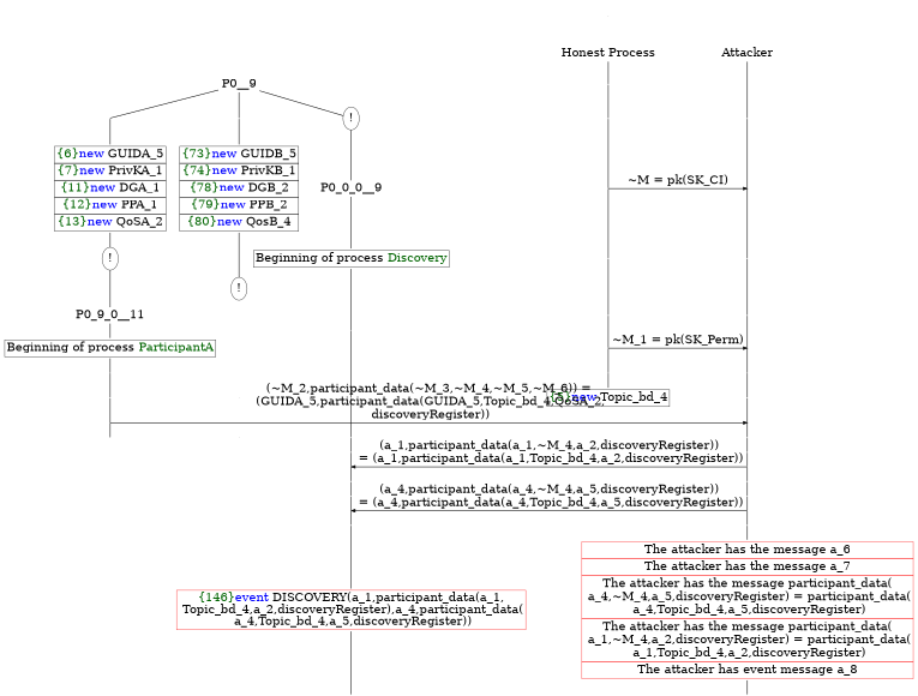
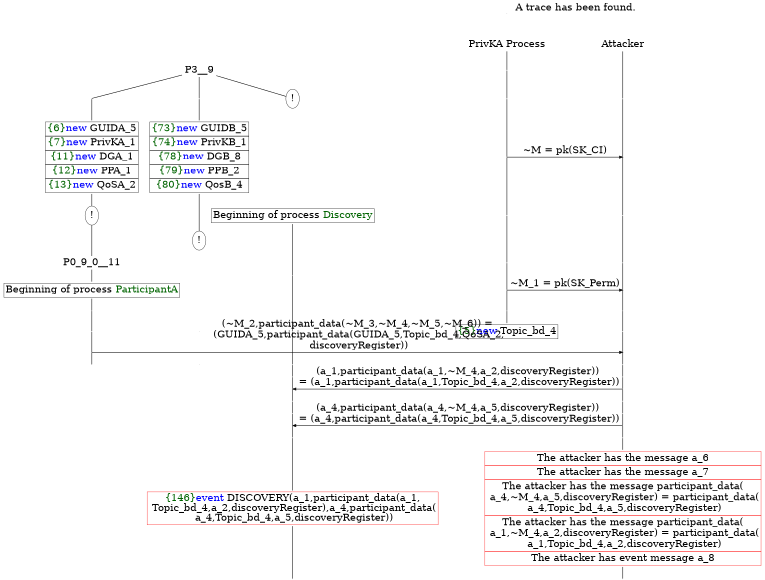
  digraph {
    ordering=out
    node [fontsize=30 shape=point]
    edge [arrowhead=none fontsize=30 penwidth=1.6 weight=100]
-   n1 [height=0 label="Honest Process" shape=plaintext width=0]
+   n1 [height=0 label="PrivKA Process" shape=plaintext width=0]
    n2 [height=0 label=Attacker shape=plaintext width=0]
    P0__2 [height=0 width=0]
    P__1 [height=0 width=0]
    P0__3 [height=0 width=0]
    P__2 [height=0 width=0]
    P0__4 [height=0 width=0]
    P__3 [height=0 width=0]
    P0__5 [height=0 width=0]
    P__4 [height=0 width=0]
    P0__6 [height=0 width=0]
    P__5 [height=0 width=0]
    P0__7 [height=0 width=0]
    P__6 [height=0 width=0]
    P0_2__9 [height=0 width=0]
    P0_1__9 [height=0 width=0]
    n17 [height=0 label="!" shape=ellipse width=0]
    P0_2_0__14 [height=0 width=0]
    P0_1__12 [height=0 style=invisible width=0]
    P0_0_0__12 [height=0 width=0]
    P__7 [height=0 width=0]
    P0_2_0__15 [height=0 width=0]
    P__8 [height=0 width=0]
    P0_2_0__16 [height=0 width=0]
    P0_1__13 [height=0 style=invisible width=0]
    P0_0_0__13 [height=0 width=0]
    P__9 [height=0 width=0]
    P0_0_0__14 [height=0 width=0]
    P__10 [height=0 width=0]
    P0_0_0__15 [height=0 width=0]
    P__11 [height=0 width=0]
    P0_0_0__16 [height=0 width=0]
    P__12 [height=0 width=0]
    P0_0_0__17 [height=0 width=0]
    P__13 [height=0 width=0]
    P0_0_0__18 [height=0 width=0]
    P__14 [height=0 width=0]
    P0_0_0__19 [height=0 width=0]
    P__15 [height=0 width=0]
    P0__1 [height=0 width=0]
    n41 [height=0 label=<<TABLE BORDER="0" CELLBORDER="1" CELLSPACING="0" CELLPADDING="4"> <TR><TD><FONT COLOR="darkgreen">{5}</FONT><FONT COLOR="blue">new </FONT>Topic_bd_4</TD></TR></TABLE>> shape=plaintext width=0]
    n42 [height=0 label=<<TABLE BORDER="0" CELLBORDER="1" CELLSPACING="0" CELLPADDING="4"> <TR><TD><FONT COLOR="darkgreen">{6}</FONT><FONT COLOR="blue">new </FONT>GUIDA_5</TD></TR><TR><TD><FONT COLOR="darkgreen">{7}</FONT><FONT COLOR="blue">new </FONT>PrivKA_1</TD></TR><TR><TD><FONT COLOR="darkgreen">{11}</FONT><FONT COLOR="blue">new </FONT>DGA_1</TD></TR><TR><TD><FONT COLOR="darkgreen">{12}</FONT><FONT COLOR="blue">new </FONT>PPA_1</TD></TR><TR><TD><FONT COLOR="darkgreen">{13}</FONT><FONT COLOR="blue">new </FONT>QoSA_2</TD></TR></TABLE>> shape=plaintext width=0]
-   n43 [height=0 label=<<TABLE BORDER="0" CELLBORDER="1" CELLSPACING="0" CELLPADDING="4"> <TR><TD><FONT COLOR="darkgreen">{73}</FONT><FONT COLOR="blue">new </FONT>GUIDB_5</TD></TR><TR><TD><FONT COLOR="darkgreen">{74}</FONT><FONT COLOR="blue">new </FONT>PrivKB_1</TD></TR><TR><TD><FONT COLOR="darkgreen">{78}</FONT><FONT COLOR="blue">new </FONT>DGB_2</TD></TR><TR><TD><FONT COLOR="darkgreen">{79}</FONT><FONT COLOR="blue">new </FONT>PPB_2</TD></TR><TR><TD><FONT COLOR="darkgreen">{80}</FONT><FONT COLOR="blue">new </FONT>QosB_4</TD></TR></TABLE>> shape=plaintext width=0]
-   P0_0_0__9 [fixedsize=false height=0 shape=none width=0]
+   n43 [height=0 label=<<TABLE BORDER="0" CELLBORDER="1" CELLSPACING="0" CELLPADDING="4"> <TR><TD><FONT COLOR="darkgreen">{73}</FONT><FONT COLOR="blue">new </FONT>GUIDB_5</TD></TR><TR><TD><FONT COLOR="darkgreen">{74}</FONT><FONT COLOR="blue">new </FONT>PrivKB_1</TD></TR><TR><TD><FONT COLOR="darkgreen">{78}</FONT><FONT COLOR="blue">new </FONT>DGB_8</TD></TR><TR><TD><FONT COLOR="darkgreen">{79}</FONT><FONT COLOR="blue">new </FONT>PPB_2</TD></TR><TR><TD><FONT COLOR="darkgreen">{80}</FONT><FONT COLOR="blue">new </FONT>QosB_4</TD></TR></TABLE>> shape=plaintext width=0]
    n45 [color=red height=0 label=<<TABLE BORDER="0" CELLBORDER="1" CELLSPACING="0" CELLPADDING="4"> <TR><TD><FONT COLOR="darkgreen">{146}</FONT><FONT COLOR="blue">event</FONT> DISCOVERY(a_1,participant_data(a_1,<br/> Topic_bd_4,a_2,discoveryRegister),a_4,participant_data(<br/> a_4,Topic_bd_4,a_5,discoveryRegister))</TD></TR></TABLE>> shape=plaintext width=0]
    n46 [color=red height=0 label=<<TABLE BORDER="0" CELLBORDER="1" CELLSPACING="0" CELLPADDING="4"> <TR><TD>The attacker has the message a_6</TD></TR><TR><TD>The attacker has the message a_7</TD></TR><TR><TD>The attacker has the message participant_data(<br/> a_4,~M_4,a_5,discoveryRegister) = participant_data(<br/> a_4,Topic_bd_4,a_5,discoveryRegister)</TD></TR><TR><TD>The attacker has the message participant_data(<br/> a_1,~M_4,a_2,discoveryRegister) = participant_data(<br/> a_1,Topic_bd_4,a_2,discoveryRegister)</TD></TR><TR><TD>The attacker has event message a_8</TD></TR></TABLE>> shape=plaintext width=0]
    Trace [height=0 width=0]
-   P0__9 [fixedsize=false height=0 shape=none width=0]
+   n48 [height=0 label=<A trace has been found.<br/> > shape=plaintext width=0]
+   P0__9 [fixedsize=false height=0 shape=none width=0 label=P3__9]
    n50 [height=0 label="!" shape=ellipse width=0]
    n51 [height=0 label="!" shape=ellipse width=0]
    n52 [height=0 label=<<TABLE BORDER="0" CELLBORDER="1" CELLSPACING="0" CELLPADDING="4"> <TR><TD>Beginning of process <FONT COLOR="darkgreen">Discovery</FONT></TD></TR></TABLE>> shape=plaintext width=0]
    P0_0_0__11 [height=0 width=0]
    n54 [fixedsize=false height=0 label=P0_9_0__11 shape=none width=0]
    n55 [height=0 label=<<TABLE BORDER="0" CELLBORDER="1" CELLSPACING="0" CELLPADDING="4"> <TR><TD>Beginning of process <FONT COLOR="darkgreen">ParticipantA</FONT></TD></TR></TABLE>> shape=plaintext width=0]
    P0_2_0__13 [height=0 width=0]
    P0_0_0__21 [height=0 width=0]
    P__17 [height=0 width=0]
    subgraph sub_1 {
      rank=same
      n1
      n2
    }
    subgraph sub_2 {
      rank=same
      P0__2
      P__1
    }
    subgraph sub_3 {
      rank=same
      P0__3
      P__2
    }
    subgraph sub_4 {
      rank=same
      P0__4
      P__3
    }
    subgraph sub_5 {
      rank=same
      P0__5
      P__4
    }
    subgraph sub_6 {
      rank=same
      P0__6
      P__5
    }
    subgraph sub_7 {
      rank=same
      P0__7
      P__6
    }
    subgraph sub_8 {
      rank=same
      P0_2__9
      P0_1__9
      n17
    }
    subgraph sub_9 {
      rank=same
      P0_2_0__14
      P0_1__12
      P0_0_0__12
      P__7
    }
    subgraph sub_10 {
      rank=same
      P0_2_0__15
      P__8
    }
    subgraph sub_11 {
      rank=same
      P0_2_0__16
      P0_1__13
      P0_0_0__13
      P__9
    }
    subgraph sub_12 {
      rank=same
      P0_0_0__14
      P__10
    }
    subgraph sub_13 {
      rank=same
      P0_0_0__15
      P__11
    }
    subgraph sub_14 {
      rank=same
      P0_0_0__16
      P__12
    }
    subgraph sub_15 {
      rank=same
      P0_0_0__17
      P__13
    }
    subgraph sub_16 {
      rank=same
      P0_0_0__18
      P__14
    }
    subgraph sub_17 {
      rank=same
      P0_0_0__19
      P__15
    }
    n1 -> P0__1
    n2 -> P__1
    P0__2 -> P0__3
    P__1 -> P__2
    P0__3 -> P__2 [arrowhead=normal label=<~M = pk(SK_CI)> weight=""]
    P0__3 -> P0__4
    P__2 -> P__3
    P0__4 -> P0__5
    P__3 -> P__4
    P0__5 -> P0__6
    P__4 -> P__5
    P0__6 -> P__5 [arrowhead=normal label=<~M_1 = pk(SK_Perm)> weight=""]
    P0__6 -> P0__7
    P__5 -> P__6
    P0__7 -> n41
    P__6 -> P__7
    P0_2__9 -> n42
    P0_1__9 -> n43
-   n17 -> P0_0_0__9
    P0_2_0__14 -> P0_2_0__15
    P0_1__12 -> P0_1__13 [style=invisible]
    P0_0_0__12 -> P0_0_0__13
    P__7 -> P__8
    P0_2_0__15 -> P__8 [arrowhead=normal label=<(~M_2,participant_data(~M_3,~M_4,~M_5,~M_6)) =<br/> (GUIDA_5,participant_data(GUIDA_5,Topic_bd_4,QoSA_2,<br/> discoveryRegister))> weight=""]
    P0_2_0__15 -> P0_2_0__16
    P__8 -> P__9
    P0_0_0__13 -> P0_0_0__14
    P__9 -> P__10
    P0_0_0__14 -> P0_0_0__15
    P__10 -> P__11
    P0_0_0__15 -> P__11 [arrowhead=normal dir=back label=<(a_1,participant_data(a_1,~M_4,a_2,discoveryRegister))<br/> = (a_1,participant_data(a_1,Topic_bd_4,a_2,discoveryRegister))> weight=""]
    P0_0_0__15 -> P0_0_0__16
    P__11 -> P__12
    P0_0_0__16 -> P0_0_0__17
    P__12 -> P__13
    P0_0_0__17 -> P0_0_0__18
    P__13 -> P__14
    P0_0_0__18 -> P__14 [arrowhead=normal dir=back label=<(a_4,participant_data(a_4,~M_4,a_5,discoveryRegister))<br/> = (a_4,participant_data(a_4,Topic_bd_4,a_5,discoveryRegister))> weight=""]
    P0_0_0__18 -> P0_0_0__19
    P__14 -> P__15
    P0_0_0__19 -> n45
    P__15 -> n46
    P0__1 -> P0__2
    n42 -> n50
    n43 -> n51
-   P0_0_0__9 -> n52
    n45 -> P0_0_0__21
    n46 -> P__17
    Trace -> n1 [style=invisible]
    P0__9 -> P0_2__9 [weight=""]
    P0__9 -> P0_1__9 [weight=""]
    P0__9 -> n17 [weight=""]
    n50 -> n54
    n51 -> P0_1__12 [style=invisible]
    n52 -> P0_0_0__11
    P0_0_0__11 -> P0_0_0__12
    n54 -> n55
    n55 -> P0_2_0__13
    P0_2_0__13 -> P0_2_0__14
  }
